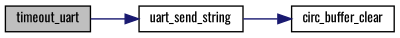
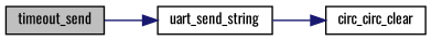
  digraph {
    fontname=Oswald
    rankdir=LR
    node [color=black fillcolor=white fontname=Oswald fontsize=10 shape=record style=filled]
    edge [color=midnightblue fontname=Oswald fontsize=10 labelfontname=Helvetica labelfontsize=10 style=solid]
-   n1 [fillcolor=grey75 fontcolor=black height=0.2 label=timeout_uart width=0.4]
+   n1 [fillcolor=grey75 fontcolor=black height=0.2 label=timeout_send width=0.4]
    n2 [height=0.2 label=uart_send_string width=0.4]
-   n3 [height=0.2 label=circ_buffer_clear width=0.4]
+   n3 [height=0.2 label=circ_circ_clear width=0.4]
    n1 -> n2
    n2 -> n3
  }
